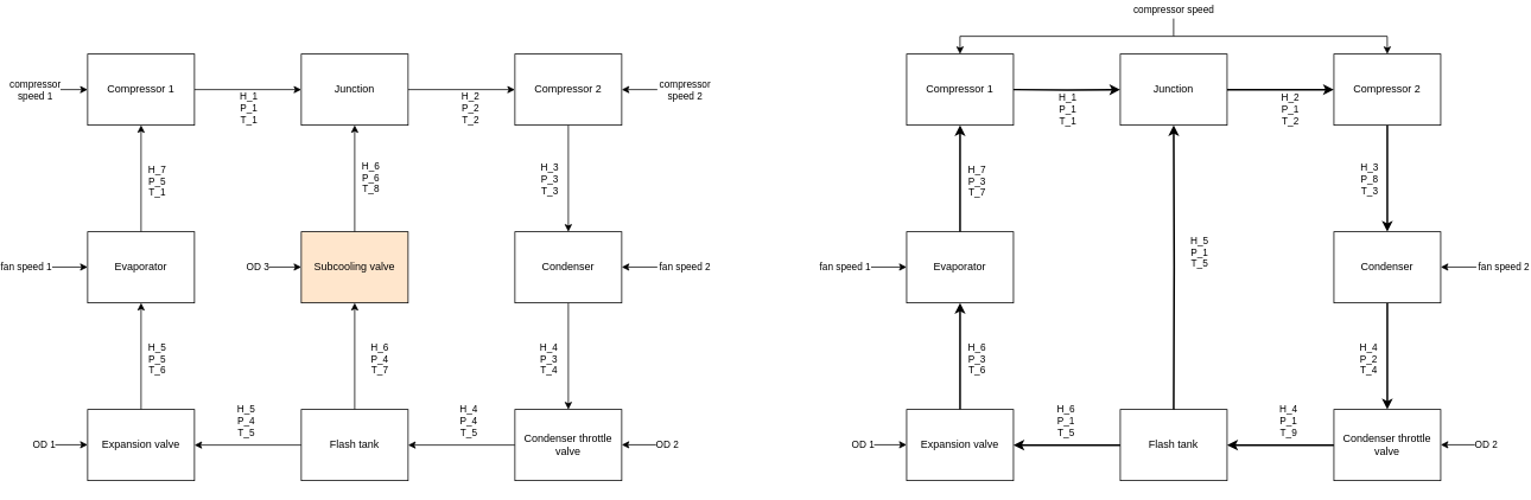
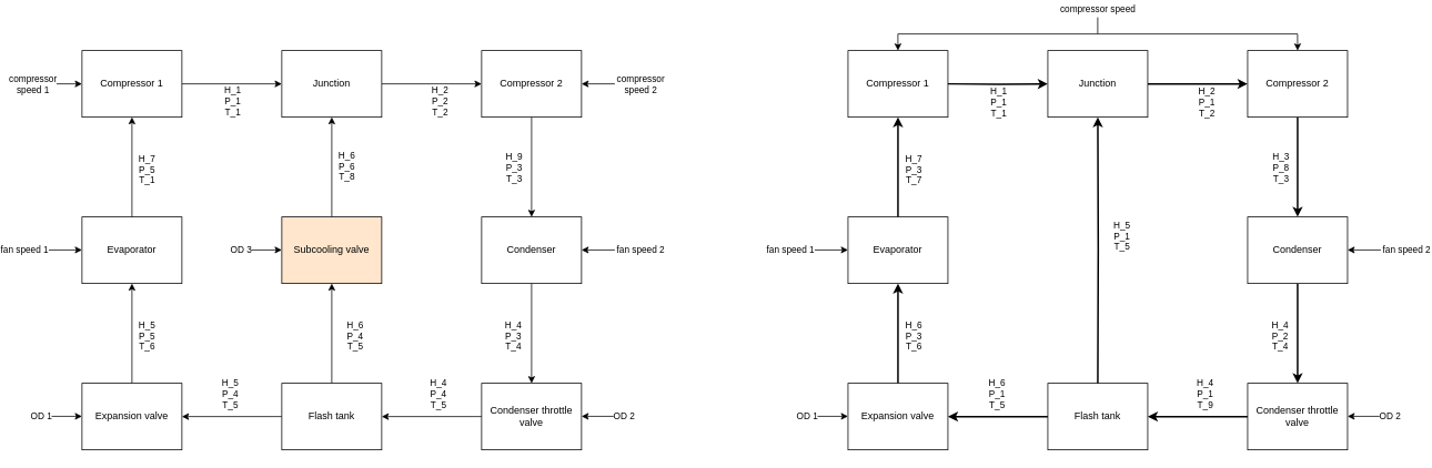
  <mxCell id="0" />
  <mxCell id="1" parent="0" />
  <mxCell id="2" style="edgeStyle=orthogonalEdgeStyle;rounded=0;orthogonalLoop=1;jettySize=auto;html=1;entryX=0;entryY=0.5;entryDx=0;entryDy=0;" parent="1" source="4" target="17" edge="1"><mxGeometry relative="1" as="geometry" /></mxCell>
  <mxCell id="3" value="H_1&lt;br&gt;P_1&lt;br&gt;T_1" style="edgeLabel;html=1;align=center;verticalAlign=middle;resizable=0;points=[];" parent="2" vertex="1" connectable="0"><mxGeometry x="-0.619" y="-1" relative="1" as="geometry"><mxPoint x="37" y="19" as="offset" /></mxGeometry></mxCell>
  <mxCell id="4" value="Compressor 1" style="rounded=0;whiteSpace=wrap;html=1;" parent="1" vertex="1"><mxGeometry x="60" y="60" width="120" height="80" as="geometry" /></mxCell>
  <mxCell id="5" style="edgeStyle=orthogonalEdgeStyle;rounded=0;orthogonalLoop=1;jettySize=auto;html=1;" parent="1" source="6" target="8" edge="1"><mxGeometry relative="1" as="geometry" /></mxCell>
  <mxCell id="6" value="&lt;span&gt;Compressor 2&lt;/span&gt;" style="rounded=0;whiteSpace=wrap;html=1;" parent="1" vertex="1"><mxGeometry x="540" y="60" width="120" height="80" as="geometry" /></mxCell>
  <mxCell id="7" style="edgeStyle=orthogonalEdgeStyle;rounded=0;orthogonalLoop=1;jettySize=auto;html=1;entryX=0.5;entryY=0;entryDx=0;entryDy=0;" parent="1" source="8" target="10" edge="1"><mxGeometry relative="1" as="geometry" /></mxCell>
  <mxCell id="8" value="Condenser" style="rounded=0;whiteSpace=wrap;html=1;" parent="1" vertex="1"><mxGeometry x="540" y="260" width="120" height="80" as="geometry" /></mxCell>
  <mxCell id="9" style="edgeStyle=orthogonalEdgeStyle;rounded=0;orthogonalLoop=1;jettySize=auto;html=1;entryX=1;entryY=0.5;entryDx=0;entryDy=0;" parent="1" source="10" target="13" edge="1"><mxGeometry relative="1" as="geometry" /></mxCell>
  <mxCell id="10" value="Condenser throttle valve" style="rounded=0;whiteSpace=wrap;html=1;" parent="1" vertex="1"><mxGeometry x="540" y="460" width="120" height="80" as="geometry" /></mxCell>
  <mxCell id="11" style="edgeStyle=orthogonalEdgeStyle;rounded=0;orthogonalLoop=1;jettySize=auto;html=1;entryX=0.5;entryY=1;entryDx=0;entryDy=0;" parent="1" source="13" target="15" edge="1"><mxGeometry relative="1" as="geometry" /></mxCell>
  <mxCell id="12" style="edgeStyle=orthogonalEdgeStyle;rounded=0;orthogonalLoop=1;jettySize=auto;html=1;entryX=1;entryY=0.5;entryDx=0;entryDy=0;" parent="1" source="13" target="21" edge="1"><mxGeometry relative="1" as="geometry" /></mxCell>
  <mxCell id="13" value="Flash tank" style="rounded=0;whiteSpace=wrap;html=1;" parent="1" vertex="1"><mxGeometry x="300" y="460" width="120" height="80" as="geometry" /></mxCell>
  <mxCell id="14" style="edgeStyle=orthogonalEdgeStyle;rounded=0;orthogonalLoop=1;jettySize=auto;html=1;entryX=0.5;entryY=1;entryDx=0;entryDy=0;" parent="1" source="15" target="17" edge="1"><mxGeometry relative="1" as="geometry" /></mxCell>
  <mxCell id="15" value="Subcooling valve" style="rounded=0;whiteSpace=wrap;html=1;fillColor=#ffe6cc;" parent="1" vertex="1"><mxGeometry x="300" y="260" width="120" height="80" as="geometry" /></mxCell>
  <mxCell id="16" style="edgeStyle=orthogonalEdgeStyle;rounded=0;orthogonalLoop=1;jettySize=auto;html=1;" parent="1" source="17" target="6" edge="1"><mxGeometry relative="1" as="geometry" /></mxCell>
  <mxCell id="17" value="Junction" style="rounded=0;whiteSpace=wrap;html=1;" parent="1" vertex="1"><mxGeometry x="300" y="60" width="120" height="80" as="geometry" /></mxCell>
  <mxCell id="18" style="edgeStyle=orthogonalEdgeStyle;rounded=0;orthogonalLoop=1;jettySize=auto;html=1;entryX=0.5;entryY=1;entryDx=0;entryDy=0;" parent="1" source="19" target="4" edge="1"><mxGeometry relative="1" as="geometry" /></mxCell>
  <mxCell id="19" value="Evaporator" style="rounded=0;whiteSpace=wrap;html=1;" parent="1" vertex="1"><mxGeometry x="60" y="260" width="120" height="80" as="geometry" /></mxCell>
  <mxCell id="20" style="edgeStyle=orthogonalEdgeStyle;rounded=0;orthogonalLoop=1;jettySize=auto;html=1;entryX=0.5;entryY=1;entryDx=0;entryDy=0;" parent="1" source="21" target="19" edge="1"><mxGeometry relative="1" as="geometry" /></mxCell>
  <mxCell id="21" value="Expansion valve" style="rounded=0;whiteSpace=wrap;html=1;" parent="1" vertex="1"><mxGeometry x="60" y="460" width="120" height="80" as="geometry" /></mxCell>
  <mxCell id="22" value="H_2&lt;br&gt;P_2&lt;br&gt;T_2" style="edgeLabel;html=1;align=center;verticalAlign=middle;resizable=0;points=[];" parent="1" vertex="1" connectable="0"><mxGeometry x="489.997" y="120" as="geometry" /></mxCell>
- <mxCell id="23" value="H_3&lt;br&gt;P_3&lt;br&gt;T_3" style="edgeLabel;html=1;align=center;verticalAlign=middle;resizable=0;points=[];" parent="1" vertex="1" connectable="0"><mxGeometry x="579.997" y="200" as="geometry"><mxPoint x="-1" as="offset" /></mxGeometry></mxCell>
+ <mxCell id="23" value="H_9&lt;br&gt;P_3&lt;br&gt;T_3" style="edgeLabel;html=1;align=center;verticalAlign=middle;resizable=0;points=[];" parent="1" vertex="1" connectable="0"><mxGeometry x="579.997" y="200" as="geometry"><mxPoint x="-1" as="offset" /></mxGeometry></mxCell>
  <mxCell id="24" value="H_4&lt;br&gt;P_3&lt;br&gt;T_4" style="edgeLabel;html=1;align=center;verticalAlign=middle;resizable=0;points=[];" parent="1" vertex="1" connectable="0"><mxGeometry x="579.997" y="400" as="geometry"><mxPoint x="-2" y="2" as="offset" /></mxGeometry></mxCell>
  <mxCell id="25" value="H_4&lt;br&gt;P_4&lt;br&gt;T_5" style="edgeLabel;html=1;align=center;verticalAlign=middle;resizable=0;points=[];" parent="1" vertex="1" connectable="0"><mxGeometry x="489.997" y="470" as="geometry"><mxPoint x="-2" y="2" as="offset" /></mxGeometry></mxCell>
  <mxCell id="26" value="H_5&lt;br&gt;P_4&lt;br&gt;T_5" style="edgeLabel;html=1;align=center;verticalAlign=middle;resizable=0;points=[];" parent="1" vertex="1" connectable="0"><mxGeometry x="239.997" y="470" as="geometry"><mxPoint x="-2" y="2" as="offset" /></mxGeometry></mxCell>
  <mxCell id="27" value="H_5&lt;br&gt;P_5&lt;br&gt;T_6" style="edgeLabel;html=1;align=center;verticalAlign=middle;resizable=0;points=[];" parent="1" vertex="1" connectable="0"><mxGeometry x="139.997" y="400" as="geometry"><mxPoint x="-2" y="2" as="offset" /></mxGeometry></mxCell>
  <mxCell id="28" value="H_7&lt;br&gt;P_5&lt;br&gt;T_1" style="edgeLabel;html=1;align=center;verticalAlign=middle;resizable=0;points=[];" parent="1" vertex="1" connectable="0"><mxGeometry x="139.997" y="200" as="geometry"><mxPoint x="-2" y="2" as="offset" /></mxGeometry></mxCell>
- <mxCell id="29" value="H_6&lt;br&gt;P_4&lt;br&gt;T_7" style="edgeLabel;html=1;align=center;verticalAlign=middle;resizable=0;points=[];" parent="1" vertex="1" connectable="0"><mxGeometry x="389.997" y="400" as="geometry"><mxPoint x="-2" y="2" as="offset" /></mxGeometry></mxCell>
+ <mxCell id="29" value="H_6&lt;br&gt;P_4&lt;br&gt;T_5" style="edgeLabel;html=1;align=center;verticalAlign=middle;resizable=0;points=[];" parent="1" vertex="1" connectable="0"><mxGeometry x="389.997" y="400" as="geometry"><mxPoint x="-2" y="2" as="offset" /></mxGeometry></mxCell>
  <mxCell id="30" value="H_6&lt;br&gt;P_6&lt;br&gt;T_8" style="edgeLabel;html=1;align=center;verticalAlign=middle;resizable=0;points=[];" parent="1" vertex="1" connectable="0"><mxGeometry x="389.997" y="200" as="geometry"><mxPoint x="-12" y="-2" as="offset" /></mxGeometry></mxCell>
  <mxCell id="31" value="" style="endArrow=classic;html=1;rounded=0;entryX=0;entryY=0.5;entryDx=0;entryDy=0;" parent="1" target="4" edge="1"><mxGeometry width="50" height="50" relative="1" as="geometry"><mxPoint x="20" y="100" as="sourcePoint" /><mxPoint x="40" y="90" as="targetPoint" /></mxGeometry></mxCell>
  <mxCell id="32" value="compressor&lt;br&gt;speed 1" style="edgeLabel;html=1;align=center;verticalAlign=middle;resizable=0;points=[];" parent="31" vertex="1" connectable="0"><mxGeometry x="-0.455" y="-1" relative="1" as="geometry"><mxPoint x="-31" y="-1" as="offset" /></mxGeometry></mxCell>
  <mxCell id="33" value="" style="endArrow=classic;html=1;rounded=0;entryX=1;entryY=0.5;entryDx=0;entryDy=0;" parent="1" target="6" edge="1"><mxGeometry width="50" height="50" relative="1" as="geometry"><mxPoint x="700" y="100" as="sourcePoint" /><mxPoint x="680" y="100" as="targetPoint" /></mxGeometry></mxCell>
  <mxCell id="34" value="compressor&lt;br&gt;speed 2" style="edgeLabel;html=1;align=center;verticalAlign=middle;resizable=0;points=[];" parent="33" vertex="1" connectable="0"><mxGeometry x="-0.455" y="-1" relative="1" as="geometry"><mxPoint x="41" y="1" as="offset" /></mxGeometry></mxCell>
  <mxCell id="35" value="" style="endArrow=classic;html=1;rounded=0;entryX=0;entryY=0.5;entryDx=0;entryDy=0;" parent="1" edge="1"><mxGeometry width="50" height="50" relative="1" as="geometry"><mxPoint x="20" y="299.71" as="sourcePoint" /><mxPoint x="60" y="299.71" as="targetPoint" /></mxGeometry></mxCell>
  <mxCell id="36" value="fan speed 1" style="edgeLabel;html=1;align=center;verticalAlign=middle;resizable=0;points=[];" parent="35" vertex="1" connectable="0"><mxGeometry x="-0.455" y="-1" relative="1" as="geometry"><mxPoint x="-41" y="-1" as="offset" /></mxGeometry></mxCell>
  <mxCell id="37" value="" style="endArrow=classic;html=1;rounded=0;entryX=1;entryY=0.5;entryDx=0;entryDy=0;" parent="1" edge="1"><mxGeometry width="50" height="50" relative="1" as="geometry"><mxPoint x="700" y="299.71" as="sourcePoint" /><mxPoint x="660" y="299.71" as="targetPoint" /></mxGeometry></mxCell>
  <mxCell id="38" value="fan speed 2" style="edgeLabel;html=1;align=center;verticalAlign=middle;resizable=0;points=[];" parent="37" vertex="1" connectable="0"><mxGeometry x="-0.455" y="-1" relative="1" as="geometry"><mxPoint x="41" y="1" as="offset" /></mxGeometry></mxCell>
  <mxCell id="39" value="" style="endArrow=classic;html=1;rounded=0;entryX=0;entryY=0.5;entryDx=0;entryDy=0;" parent="1" edge="1"><mxGeometry width="50" height="50" relative="1" as="geometry"><mxPoint x="20" y="499.71" as="sourcePoint" /><mxPoint x="60" y="499.71" as="targetPoint" /></mxGeometry></mxCell>
  <mxCell id="40" value="OD 1" style="edgeLabel;html=1;align=center;verticalAlign=middle;resizable=0;points=[];" parent="39" vertex="1" connectable="0"><mxGeometry x="-0.455" y="-1" relative="1" as="geometry"><mxPoint x="-21" y="-1" as="offset" /></mxGeometry></mxCell>
  <mxCell id="41" value="" style="endArrow=classic;html=1;rounded=0;entryX=0;entryY=0.5;entryDx=0;entryDy=0;" parent="1" edge="1"><mxGeometry width="50" height="50" relative="1" as="geometry"><mxPoint x="260" y="299.71" as="sourcePoint" /><mxPoint x="300" y="299.71" as="targetPoint" /></mxGeometry></mxCell>
  <mxCell id="42" value="OD 3" style="edgeLabel;html=1;align=center;verticalAlign=middle;resizable=0;points=[];" parent="41" vertex="1" connectable="0"><mxGeometry x="-0.455" y="-1" relative="1" as="geometry"><mxPoint x="-21" y="-1" as="offset" /></mxGeometry></mxCell>
  <mxCell id="43" value="" style="endArrow=classic;html=1;rounded=0;entryX=1;entryY=0.5;entryDx=0;entryDy=0;" parent="1" edge="1"><mxGeometry width="50" height="50" relative="1" as="geometry"><mxPoint x="700" y="499.71" as="sourcePoint" /><mxPoint x="660" y="499.71" as="targetPoint" /></mxGeometry></mxCell>
  <mxCell id="44" value="OD 2" style="edgeLabel;html=1;align=center;verticalAlign=middle;resizable=0;points=[];" parent="43" vertex="1" connectable="0"><mxGeometry x="-0.455" y="-1" relative="1" as="geometry"><mxPoint x="21" y="1" as="offset" /></mxGeometry></mxCell>
  <mxCell id="45" value="Compressor 1" style="rounded=0;whiteSpace=wrap;html=1;" vertex="1" parent="1"><mxGeometry x="980.09" y="60" width="120" height="80" as="geometry" /></mxCell>
  <mxCell id="46" style="edgeStyle=orthogonalEdgeStyle;rounded=0;orthogonalLoop=1;jettySize=auto;html=1;strokeWidth=2;" edge="1" parent="1" source="47" target="49"><mxGeometry relative="1" as="geometry" /></mxCell>
  <mxCell id="47" value="&lt;span&gt;Compressor 2&lt;/span&gt;" style="rounded=0;whiteSpace=wrap;html=1;" vertex="1" parent="1"><mxGeometry x="1460.09" y="60" width="120" height="80" as="geometry" /></mxCell>
  <mxCell id="48" style="edgeStyle=orthogonalEdgeStyle;rounded=0;orthogonalLoop=1;jettySize=auto;html=1;entryX=0.5;entryY=0;entryDx=0;entryDy=0;strokeWidth=2;" edge="1" parent="1" source="49" target="51"><mxGeometry relative="1" as="geometry" /></mxCell>
  <mxCell id="49" value="Condenser" style="rounded=0;whiteSpace=wrap;html=1;" vertex="1" parent="1"><mxGeometry x="1460.09" y="260" width="120" height="80" as="geometry" /></mxCell>
  <mxCell id="50" style="edgeStyle=orthogonalEdgeStyle;rounded=0;orthogonalLoop=1;jettySize=auto;html=1;entryX=1;entryY=0.5;entryDx=0;entryDy=0;strokeWidth=2;" edge="1" parent="1" source="51" target="53"><mxGeometry relative="1" as="geometry" /></mxCell>
  <mxCell id="51" value="Condenser throttle valve" style="rounded=0;whiteSpace=wrap;html=1;" vertex="1" parent="1"><mxGeometry x="1460.09" y="460" width="120" height="80" as="geometry" /></mxCell>
  <mxCell id="52" style="edgeStyle=orthogonalEdgeStyle;rounded=0;orthogonalLoop=1;jettySize=auto;html=1;entryX=1;entryY=0.5;entryDx=0;entryDy=0;strokeWidth=2;" edge="1" parent="1" source="53" target="57"><mxGeometry relative="1" as="geometry" /></mxCell>
  <mxCell id="53" value="Flash tank" style="rounded=0;whiteSpace=wrap;html=1;" vertex="1" parent="1"><mxGeometry x="1220.09" y="460" width="120" height="80" as="geometry" /></mxCell>
  <mxCell id="54" style="edgeStyle=orthogonalEdgeStyle;rounded=0;orthogonalLoop=1;jettySize=auto;html=1;entryX=0.5;entryY=1;entryDx=0;entryDy=0;strokeWidth=2;" edge="1" parent="1" source="55" target="45"><mxGeometry relative="1" as="geometry" /></mxCell>
  <mxCell id="55" value="Evaporator" style="rounded=0;whiteSpace=wrap;html=1;" vertex="1" parent="1"><mxGeometry x="980.09" y="260" width="120" height="80" as="geometry" /></mxCell>
  <mxCell id="56" style="edgeStyle=orthogonalEdgeStyle;rounded=0;orthogonalLoop=1;jettySize=auto;html=1;entryX=0.5;entryY=1;entryDx=0;entryDy=0;strokeWidth=2;" edge="1" parent="1" source="57" target="55"><mxGeometry relative="1" as="geometry" /></mxCell>
  <mxCell id="57" value="Expansion valve" style="rounded=0;whiteSpace=wrap;html=1;" vertex="1" parent="1"><mxGeometry x="980.09" y="460" width="120" height="80" as="geometry" /></mxCell>
  <mxCell id="58" value="H_3&lt;br&gt;P_8&lt;br&gt;T_3" style="edgeLabel;html=1;align=center;verticalAlign=middle;resizable=0;points=[];" vertex="1" connectable="0" parent="1"><mxGeometry x="1500.087" y="200" as="geometry"><mxPoint x="-1" as="offset" /></mxGeometry></mxCell>
  <mxCell id="59" value="H_4&lt;br&gt;P_2&lt;br&gt;T_4" style="edgeLabel;html=1;align=center;verticalAlign=middle;resizable=0;points=[];" vertex="1" connectable="0" parent="1"><mxGeometry x="1500.087" y="400" as="geometry"><mxPoint x="-2" y="2" as="offset" /></mxGeometry></mxCell>
  <mxCell id="60" value="H_4&lt;br&gt;P_1&lt;br&gt;T_9" style="edgeLabel;html=1;align=center;verticalAlign=middle;resizable=0;points=[];" vertex="1" connectable="0" parent="1"><mxGeometry x="1410.087" y="470" as="geometry"><mxPoint x="-2" y="2" as="offset" /></mxGeometry></mxCell>
  <mxCell id="61" value="H_6&lt;br&gt;P_1&lt;br&gt;T_5" style="edgeLabel;html=1;align=center;verticalAlign=middle;resizable=0;points=[];" vertex="1" connectable="0" parent="1"><mxGeometry x="1160.087" y="470" as="geometry"><mxPoint x="-2" y="2" as="offset" /></mxGeometry></mxCell>
  <mxCell id="62" value="H_6&lt;br&gt;P_3&lt;br&gt;T_6" style="edgeLabel;html=1;align=center;verticalAlign=middle;resizable=0;points=[];" vertex="1" connectable="0" parent="1"><mxGeometry x="1060.087" y="400" as="geometry"><mxPoint x="-2" y="2" as="offset" /></mxGeometry></mxCell>
  <mxCell id="63" value="H_7&lt;br&gt;P_3&lt;br&gt;T_7" style="edgeLabel;html=1;align=center;verticalAlign=middle;resizable=0;points=[];" vertex="1" connectable="0" parent="1"><mxGeometry x="1060.087" y="200" as="geometry"><mxPoint x="-2" y="2" as="offset" /></mxGeometry></mxCell>
  <mxCell id="64" value="" style="endArrow=classic;html=1;rounded=0;entryX=0;entryY=0.5;entryDx=0;entryDy=0;" edge="1" parent="1"><mxGeometry width="50" height="50" relative="1" as="geometry"><mxPoint x="940.09" y="299.71" as="sourcePoint" /><mxPoint x="980.09" y="299.71" as="targetPoint" /></mxGeometry></mxCell>
  <mxCell id="65" value="fan speed 1" style="edgeLabel;html=1;align=center;verticalAlign=middle;resizable=0;points=[];" vertex="1" connectable="0" parent="64"><mxGeometry x="-0.455" y="-1" relative="1" as="geometry"><mxPoint x="-41" y="-1" as="offset" /></mxGeometry></mxCell>
  <mxCell id="66" value="" style="endArrow=classic;html=1;rounded=0;entryX=1;entryY=0.5;entryDx=0;entryDy=0;" edge="1" parent="1"><mxGeometry width="50" height="50" relative="1" as="geometry"><mxPoint x="1620.09" y="299.71" as="sourcePoint" /><mxPoint x="1580.09" y="299.71" as="targetPoint" /></mxGeometry></mxCell>
  <mxCell id="67" value="fan speed 2" style="edgeLabel;html=1;align=center;verticalAlign=middle;resizable=0;points=[];" vertex="1" connectable="0" parent="66"><mxGeometry x="-0.455" y="-1" relative="1" as="geometry"><mxPoint x="41" y="1" as="offset" /></mxGeometry></mxCell>
  <mxCell id="68" value="" style="endArrow=classic;html=1;rounded=0;entryX=0;entryY=0.5;entryDx=0;entryDy=0;" edge="1" parent="1"><mxGeometry width="50" height="50" relative="1" as="geometry"><mxPoint x="940.09" y="499.71" as="sourcePoint" /><mxPoint x="980.09" y="499.71" as="targetPoint" /></mxGeometry></mxCell>
  <mxCell id="69" value="OD 1" style="edgeLabel;html=1;align=center;verticalAlign=middle;resizable=0;points=[];" vertex="1" connectable="0" parent="68"><mxGeometry x="-0.455" y="-1" relative="1" as="geometry"><mxPoint x="-21" y="-1" as="offset" /></mxGeometry></mxCell>
  <mxCell id="70" value="" style="endArrow=classic;html=1;rounded=0;entryX=1;entryY=0.5;entryDx=0;entryDy=0;" edge="1" parent="1"><mxGeometry width="50" height="50" relative="1" as="geometry"><mxPoint x="1620.09" y="499.71" as="sourcePoint" /><mxPoint x="1580.09" y="499.71" as="targetPoint" /></mxGeometry></mxCell>
  <mxCell id="71" value="OD 2" style="edgeLabel;html=1;align=center;verticalAlign=middle;resizable=0;points=[];" vertex="1" connectable="0" parent="70"><mxGeometry x="-0.455" y="-1" relative="1" as="geometry"><mxPoint x="21" y="1" as="offset" /></mxGeometry></mxCell>
  <mxCell id="72" value="" style="endArrow=classic;html=1;rounded=0;entryX=0.5;entryY=0;entryDx=0;entryDy=0;" edge="1" parent="1" target="45"><mxGeometry width="50" height="50" relative="1" as="geometry"><mxPoint x="1280" y="40" as="sourcePoint" /><mxPoint x="1310" y="10" as="targetPoint" /><Array as="points"><mxPoint x="1040" y="40" /></Array></mxGeometry></mxCell>
  <mxCell id="73" value="" style="endArrow=classic;html=1;rounded=0;entryX=0.5;entryY=0;entryDx=0;entryDy=0;" edge="1" parent="1" target="47"><mxGeometry width="50" height="50" relative="1" as="geometry"><mxPoint x="1280" y="40" as="sourcePoint" /><mxPoint x="1050.09" y="70" as="targetPoint" /><Array as="points"><mxPoint x="1520" y="40" /></Array></mxGeometry></mxCell>
  <mxCell id="74" value="compressor speed" style="edgeStyle=orthogonalEdgeStyle;rounded=0;orthogonalLoop=1;jettySize=auto;html=1;endArrow=none;endFill=0;" edge="1" parent="1"><mxGeometry x="-1" y="-10" relative="1" as="geometry"><mxPoint x="1280" y="20" as="sourcePoint" /><mxPoint x="1280" y="40" as="targetPoint" /><mxPoint x="10" y="-10" as="offset" /></mxGeometry></mxCell>
  <mxCell id="75" style="edgeStyle=orthogonalEdgeStyle;rounded=0;orthogonalLoop=1;jettySize=auto;html=1;entryX=0;entryY=0.5;entryDx=0;entryDy=0;strokeWidth=2;" edge="1" parent="1" target="79"><mxGeometry relative="1" as="geometry"><mxPoint x="1100.09" y="100" as="sourcePoint" /></mxGeometry></mxCell>
  <mxCell id="76" value="H_1&lt;br&gt;P_1&lt;br&gt;T_1" style="edgeLabel;html=1;align=center;verticalAlign=middle;resizable=0;points=[];" vertex="1" connectable="0" parent="75"><mxGeometry x="-0.619" y="-1" relative="1" as="geometry"><mxPoint x="37" y="20" as="offset" /></mxGeometry></mxCell>
  <mxCell id="77" style="edgeStyle=orthogonalEdgeStyle;rounded=0;orthogonalLoop=1;jettySize=auto;html=1;entryX=0.5;entryY=1;entryDx=0;entryDy=0;strokeWidth=2;" edge="1" parent="1" target="79"><mxGeometry relative="1" as="geometry"><mxPoint x="1280.09" y="460" as="sourcePoint" /><mxPoint x="1280.09" y="340" as="targetPoint" /></mxGeometry></mxCell>
  <mxCell id="78" style="edgeStyle=orthogonalEdgeStyle;rounded=0;orthogonalLoop=1;jettySize=auto;html=1;strokeWidth=2;" edge="1" parent="1" source="79"><mxGeometry relative="1" as="geometry"><mxPoint x="1460.09" y="100" as="targetPoint" /></mxGeometry></mxCell>
  <mxCell id="79" value="Junction" style="rounded=0;whiteSpace=wrap;html=1;" vertex="1" parent="1"><mxGeometry x="1220.09" y="60" width="120" height="80" as="geometry" /></mxCell>
  <mxCell id="80" value="H_2&lt;br&gt;P_1&lt;br&gt;T_2" style="edgeLabel;html=1;align=center;verticalAlign=middle;resizable=0;points=[];" vertex="1" connectable="0" parent="1"><mxGeometry x="1410.087" y="121" as="geometry" /></mxCell>
  <mxCell id="81" value="H_5&lt;br&gt;P_1&lt;br&gt;T_5" style="edgeLabel;html=1;align=center;verticalAlign=middle;resizable=0;points=[];" vertex="1" connectable="0" parent="1"><mxGeometry x="1310.087" y="280" as="geometry"><mxPoint x="-2" y="2" as="offset" /></mxGeometry></mxCell>
